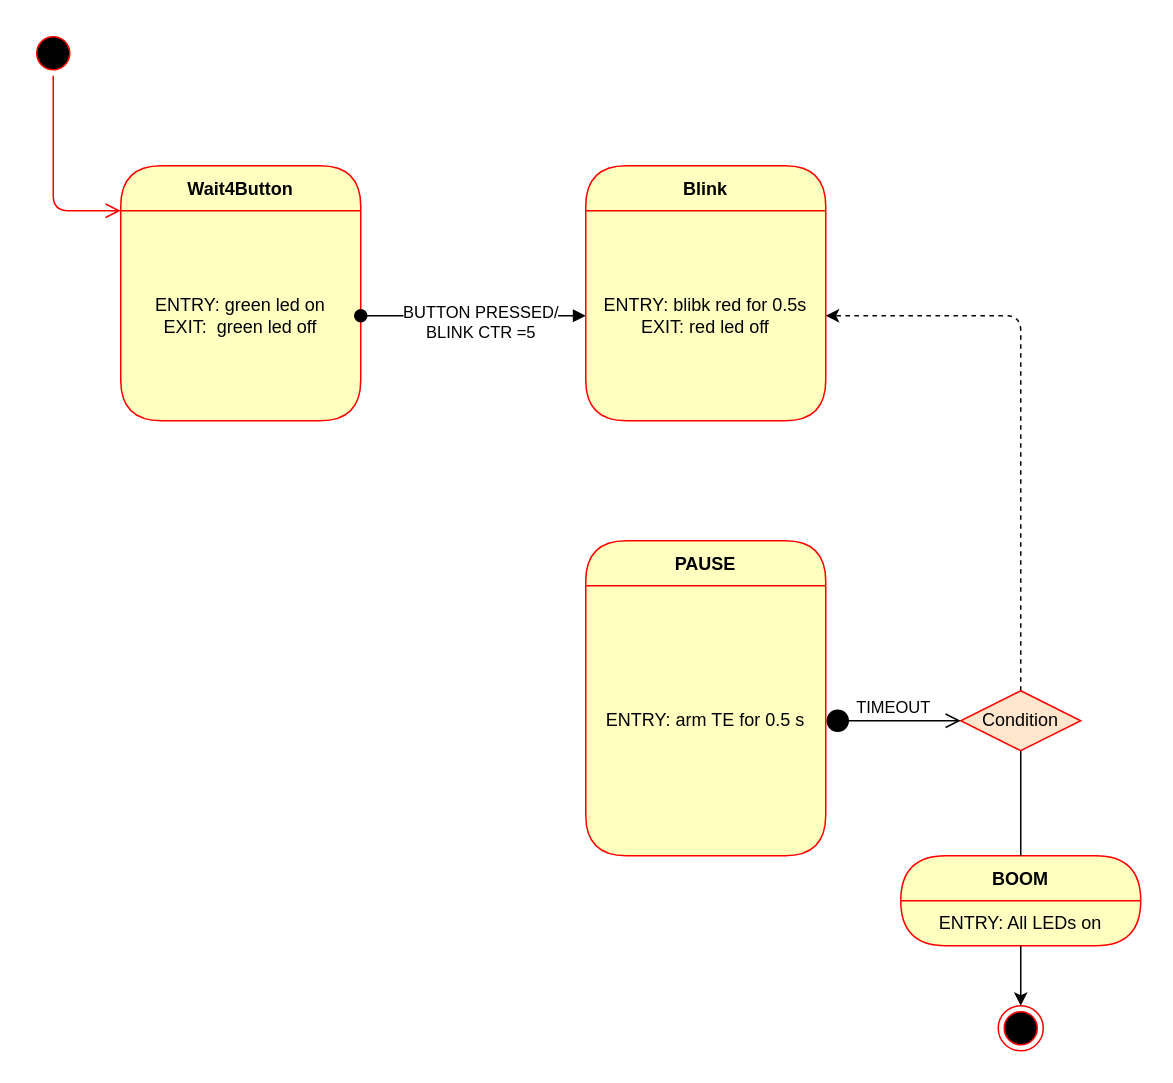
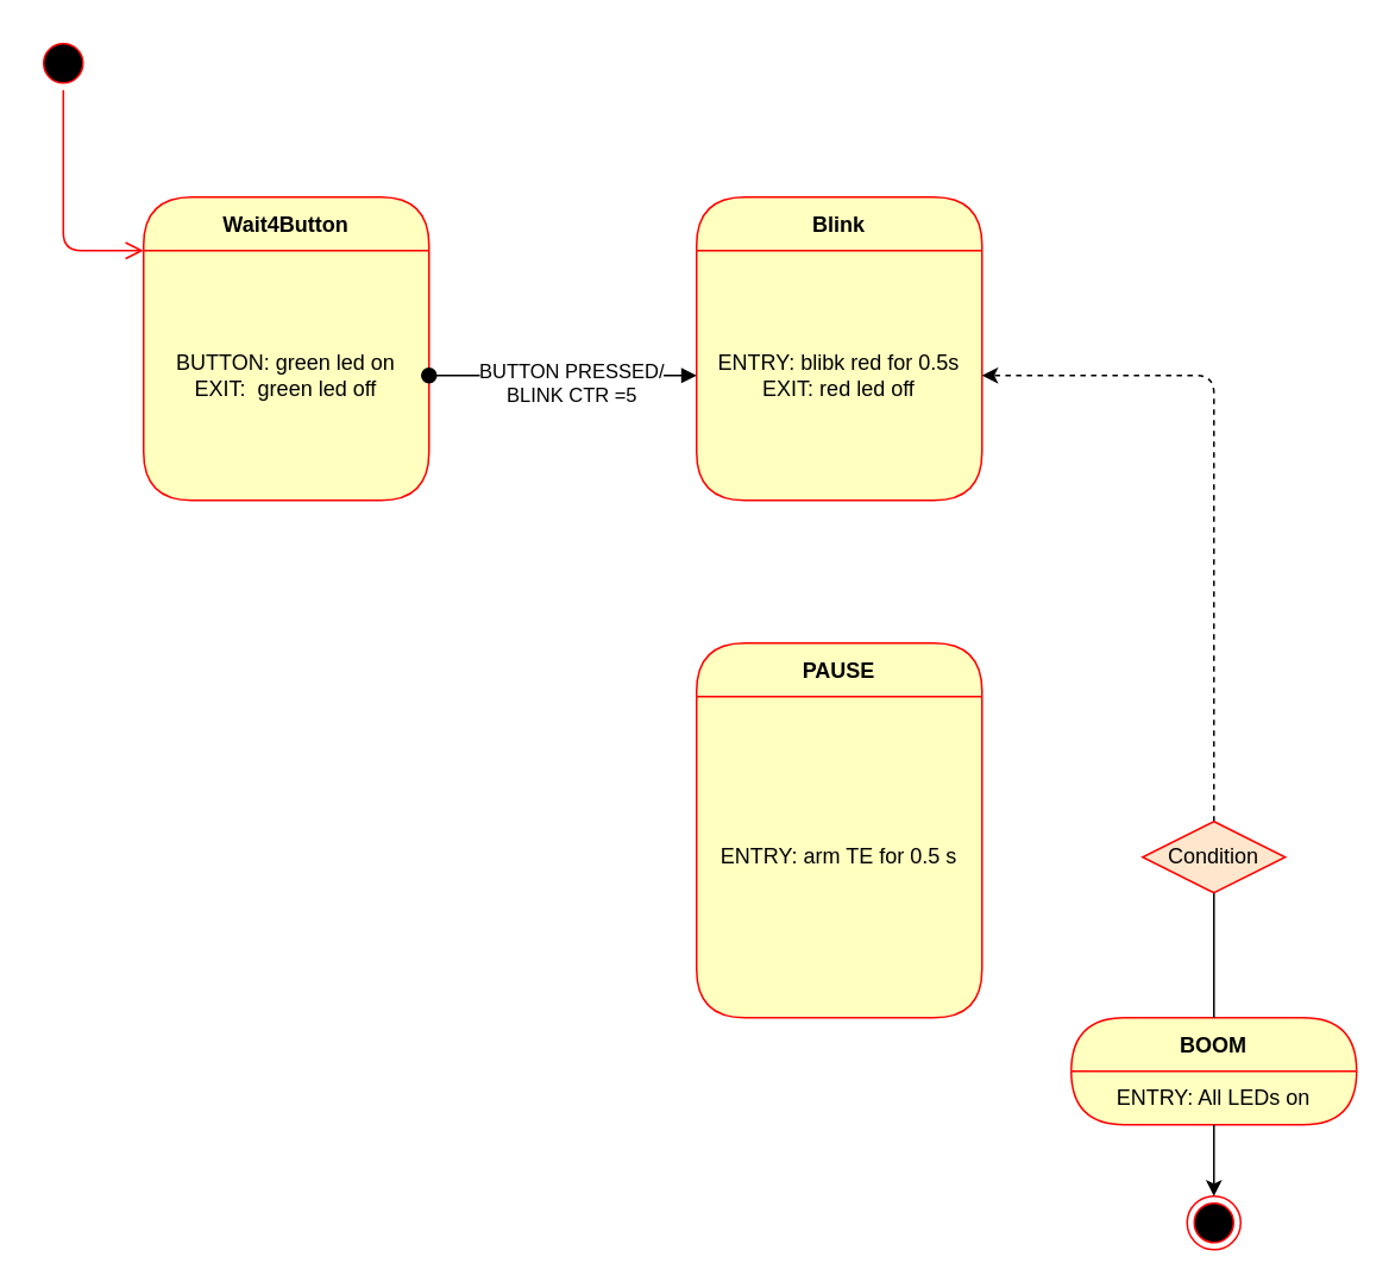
  <mxCell id="0" />
  <mxCell id="1" parent="0" />
  <mxCell id="2" value="" style="ellipse;html=1;shape=startState;fillColor=#000000;strokeColor=#ff0000;" vertex="1" parent="1"><mxGeometry x="20" y="20" width="30" height="30" as="geometry" /></mxCell>
  <mxCell id="3" value="" style="edgeStyle=orthogonalEdgeStyle;html=1;verticalAlign=bottom;endArrow=open;endSize=8;strokeColor=#ff0000;entryX=0;entryY=0;entryDx=0;entryDy=0;" edge="1" source="2" parent="1" target="5"><mxGeometry relative="1" as="geometry"><mxPoint x="165" y="130" as="targetPoint" /><Array as="points"><mxPoint x="35" y="140" /></Array></mxGeometry></mxCell>
  <mxCell id="4" value="Wait4Button" style="swimlane;fontStyle=1;align=center;verticalAlign=middle;childLayout=stackLayout;horizontal=1;startSize=30;horizontalStack=0;resizeParent=0;resizeLast=1;container=0;fontColor=#000000;collapsible=0;rounded=1;arcSize=30;strokeColor=#ff0000;fillColor=#ffffc0;swimlaneFillColor=#ffffc0;dropTarget=0;" vertex="1" parent="1"><mxGeometry x="80" y="110" width="160" height="170" as="geometry" /></mxCell>
- <mxCell id="5" value="ENTRY: green led on&lt;div&gt;EXIT:&amp;nbsp; green led off&lt;/div&gt;" style="text;html=1;strokeColor=none;fillColor=none;align=center;verticalAlign=middle;spacingLeft=4;spacingRight=4;whiteSpace=wrap;overflow=hidden;rotatable=0;fontColor=#000000;" vertex="1" parent="4"><mxGeometry y="30" width="160" height="140" as="geometry" /></mxCell>
+ <mxCell id="5" value="BUTTON: green led on&lt;div&gt;EXIT:&amp;nbsp; green led off&lt;/div&gt;" style="text;html=1;strokeColor=none;fillColor=none;align=center;verticalAlign=middle;spacingLeft=4;spacingRight=4;whiteSpace=wrap;overflow=hidden;rotatable=0;fontColor=#000000;" vertex="1" parent="4"><mxGeometry y="30" width="160" height="140" as="geometry" /></mxCell>
  <mxCell id="6" value="Blink" style="swimlane;fontStyle=1;align=center;verticalAlign=middle;childLayout=stackLayout;horizontal=1;startSize=30;horizontalStack=0;resizeParent=0;resizeLast=1;container=0;fontColor=#000000;collapsible=0;rounded=1;arcSize=30;strokeColor=#ff0000;fillColor=#ffffc0;swimlaneFillColor=#ffffc0;dropTarget=0;" vertex="1" parent="1"><mxGeometry x="390" y="110" width="160" height="170" as="geometry" /></mxCell>
  <mxCell id="7" value="ENTRY: blibk red for 0.5s&lt;div&gt;EXIT: red led off&lt;/div&gt;" style="text;html=1;strokeColor=none;fillColor=none;align=center;verticalAlign=middle;spacingLeft=4;spacingRight=4;whiteSpace=wrap;overflow=hidden;rotatable=0;fontColor=#000000;" vertex="1" parent="6"><mxGeometry y="30" width="160" height="140" as="geometry" /></mxCell>
  <mxCell id="8" value="PAUSE" style="swimlane;fontStyle=1;align=center;verticalAlign=middle;childLayout=stackLayout;horizontal=1;startSize=30;horizontalStack=0;resizeParent=0;resizeLast=1;container=0;fontColor=#000000;collapsible=0;rounded=1;arcSize=30;strokeColor=#ff0000;fillColor=#ffffc0;swimlaneFillColor=#ffffc0;dropTarget=0;" vertex="1" parent="1"><mxGeometry x="390" y="360" width="160" height="210" as="geometry" /></mxCell>
  <mxCell id="9" value="ENTRY: arm TE for 0.5 s" style="text;html=1;strokeColor=none;fillColor=none;align=center;verticalAlign=middle;spacingLeft=4;spacingRight=4;whiteSpace=wrap;overflow=hidden;rotatable=0;fontColor=#000000;" vertex="1" parent="8"><mxGeometry y="30" width="160" height="180" as="geometry" /></mxCell>
  <mxCell id="10" value="BOOM" style="swimlane;fontStyle=1;align=center;verticalAlign=middle;childLayout=stackLayout;horizontal=1;startSize=30;horizontalStack=0;resizeParent=0;resizeLast=1;container=0;fontColor=#000000;collapsible=0;rounded=1;arcSize=50;strokeColor=#ff0000;fillColor=#ffffc0;swimlaneFillColor=#ffffc0;dropTarget=0;" vertex="1" parent="1"><mxGeometry x="600" y="570" width="160" height="60" as="geometry" /></mxCell>
  <mxCell id="11" value="ENTRY: All LEDs on" style="text;html=1;strokeColor=none;fillColor=none;align=center;verticalAlign=middle;spacingLeft=4;spacingRight=4;whiteSpace=wrap;overflow=hidden;rotatable=0;fontColor=#000000;" vertex="1" parent="10"><mxGeometry y="30" width="160" height="30" as="geometry" /></mxCell>
  <mxCell id="12" style="edgeStyle=none;html=1;exitX=0.5;exitY=0;exitDx=0;exitDy=0;entryX=1;entryY=0.5;entryDx=0;entryDy=0;dashed=1;" edge="1" parent="1" source="14" target="7"><mxGeometry relative="1" as="geometry"><Array as="points"><mxPoint x="680" y="210" /></Array></mxGeometry></mxCell>
  <mxCell id="13" style="edgeStyle=none;html=1;exitX=0.5;exitY=1;exitDx=0;exitDy=0;entryX=0.5;entryY=0;entryDx=0;entryDy=0;endArrow=none;" edge="1" parent="1" source="14" target="10"><mxGeometry relative="1" as="geometry" /></mxCell>
  <mxCell id="14" value="Condition" style="rhombus;whiteSpace=wrap;html=1;fontColor=#000000;fillColor=#ffe6cc;strokeColor=#ff0000;" vertex="1" parent="1"><mxGeometry x="640" y="460" width="80" height="40" as="geometry" /></mxCell>
  <mxCell id="15" value="BUTTON PRESSED/&lt;div&gt;BLINK CTR =5&lt;/div&gt;" style="html=1;verticalAlign=bottom;startArrow=oval;startFill=1;endArrow=block;startSize=8;curved=0;rounded=0;exitX=1;exitY=0.5;exitDx=0;exitDy=0;entryX=0;entryY=0.5;entryDx=0;entryDy=0;" edge="1" parent="1" source="5" target="7"><mxGeometry x="0.067" y="-20" width="60" relative="1" as="geometry"><mxPoint x="280" y="260" as="sourcePoint" /><mxPoint x="340" y="260" as="targetPoint" /><mxPoint as="offset" /></mxGeometry></mxCell>
- <mxCell id="16" value="TIMEOUT" style="html=1;verticalAlign=bottom;startArrow=circle;startFill=1;endArrow=open;startSize=6;endSize=8;curved=0;rounded=0;entryX=0;entryY=0.5;entryDx=0;entryDy=0;exitX=1;exitY=0.5;exitDx=0;exitDy=0;" edge="1" parent="1" source="9" target="14"><mxGeometry width="80" relative="1" as="geometry"><mxPoint x="550" y="479.63" as="sourcePoint" /><mxPoint x="630" y="479.63" as="targetPoint" /><Array as="points"><mxPoint x="570" y="480" /></Array></mxGeometry></mxCell>
  <mxCell id="17" value="" style="ellipse;html=1;shape=endState;fillColor=#000000;strokeColor=#ff0000;" vertex="1" parent="1"><mxGeometry x="665" y="670" width="30" height="30" as="geometry" /></mxCell>
  <mxCell id="18" style="edgeStyle=none;html=1;exitX=0.5;exitY=1;exitDx=0;exitDy=0;" edge="1" parent="1" source="11" target="17"><mxGeometry relative="1" as="geometry" /></mxCell>
